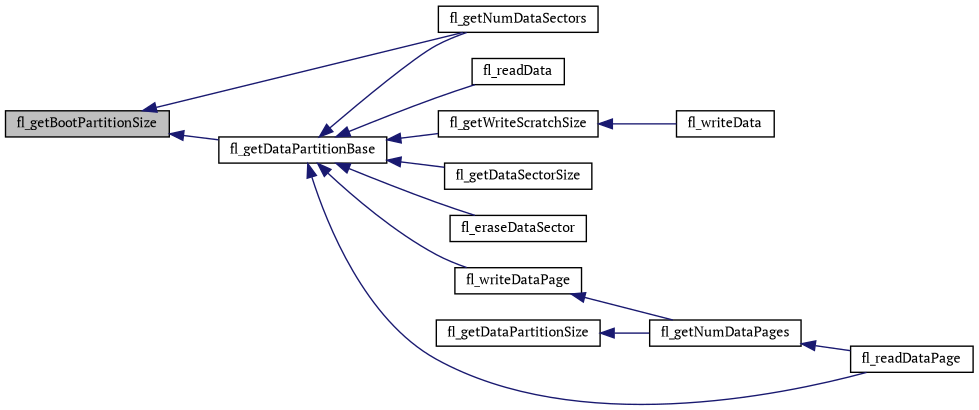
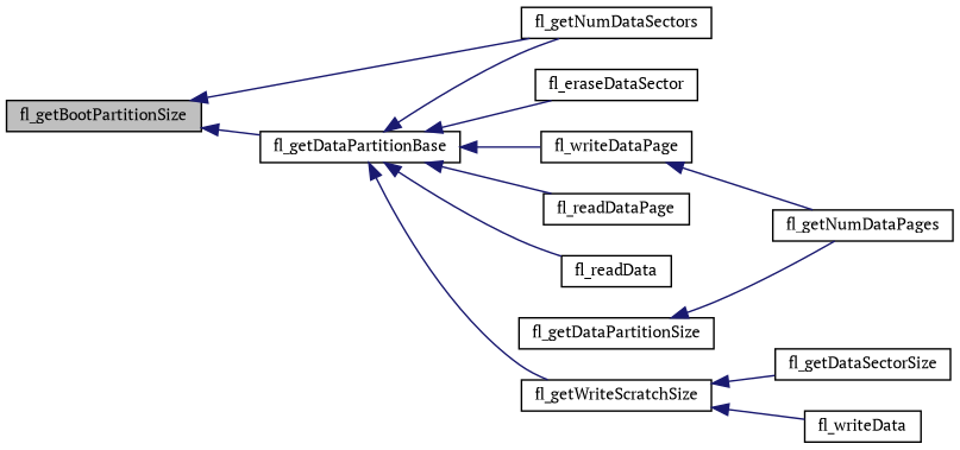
  digraph {
    fontname="PT Serif"
    rankdir=LR
    node [color=black fillcolor=white fontname="PT Serif" fontsize=10 shape=record style=filled]
    edge [color=midnightblue dir=back fontname="PT Serif" fontsize=10 labelfontname=Helvetica labelfontsize=10 style=solid]
    n1 [fillcolor=grey75 fontcolor=black height=0.2 label=fl_getBootPartitionSize width=0.4]
    n2 [height=0.2 label=fl_getDataPartitionBase width=0.4]
    n3 [height=0.2 label=fl_getNumDataSectors width=0.4]
    n4 [height=0.2 label=fl_getDataSectorSize width=0.4]
    n5 [height=0.2 label=fl_eraseDataSector width=0.4]
    n6 [height=0.2 label=fl_writeDataPage width=0.4]
    n7 [height=0.2 label=fl_readDataPage width=0.4]
    n8 [height=0.2 label=fl_readData width=0.4]
    n9 [height=0.2 label=fl_getWriteScratchSize width=0.4]
    n10 [height=0.2 label=fl_getDataPartitionSize width=0.4]
    n11 [height=0.2 label=fl_getNumDataPages width=0.4]
    n12 [height=0.2 label=fl_writeData width=0.4]
    n1 -> n2
    n1 -> n3
    n2 -> n3
-   n2 -> n4
+   n9 -> n4
    n2 -> n5
    n2 -> n6
    n2 -> n7
    n2 -> n8
    n2 -> n9
    n6 -> n11
    n9 -> n12
    n10 -> n11
-   n11 -> n7
  }
